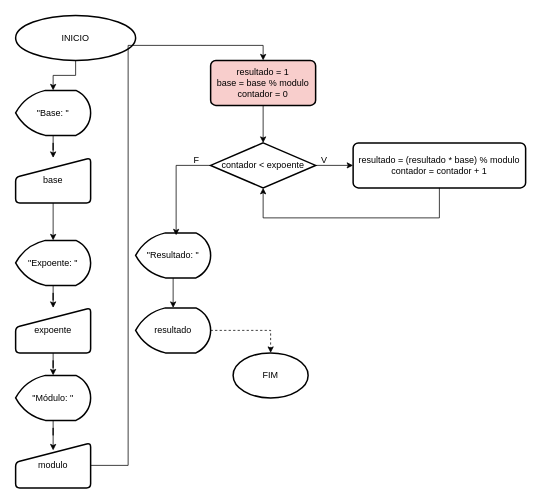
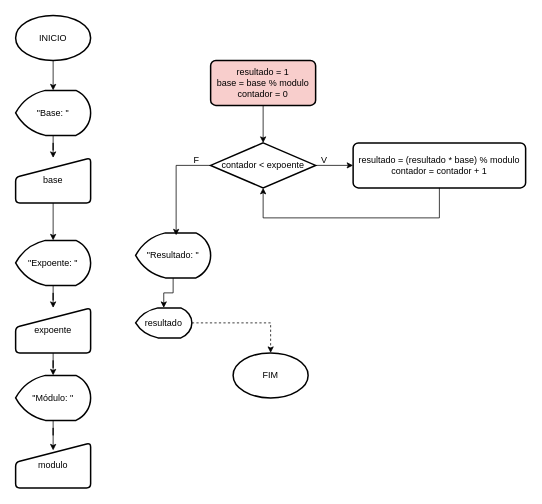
  <mxCell id="0" />
  <mxCell id="1" parent="0" />
- <mxCell id="2" value="&lt;font&gt;INICIO&lt;/font&gt;" style="strokeWidth=2;html=1;shape=mxgraph.flowchart.start_1;whiteSpace=wrap;" parent="1" vertex="1"><mxGeometry x="20" y="20" width="160" height="60" as="geometry" /></mxCell>
+ <mxCell id="2" value="&lt;font&gt;INICIO&lt;/font&gt;" style="strokeWidth=2;html=1;shape=mxgraph.flowchart.start_1;whiteSpace=wrap;" parent="1" vertex="1"><mxGeometry x="20" y="20" width="100" height="60" as="geometry" /></mxCell>
  <mxCell id="3" style="edgeStyle=orthogonalEdgeStyle;rounded=0;orthogonalLoop=1;jettySize=auto;html=1;" parent="1" source="4" target="10" edge="1"><mxGeometry relative="1" as="geometry" /></mxCell>
  <mxCell id="4" value="&lt;p&gt;&lt;font&gt;base&lt;/font&gt;&lt;/p&gt;" style="html=1;strokeWidth=2;shape=manualInput;whiteSpace=wrap;rounded=1;size=26;arcSize=11;" parent="1" vertex="1"><mxGeometry x="20" y="210" width="100" height="60" as="geometry" /></mxCell>
  <mxCell id="5" style="edgeStyle=orthogonalEdgeStyle;rounded=0;orthogonalLoop=1;jettySize=auto;html=1;entryX=0.5;entryY=0;entryDx=0;entryDy=0;" parent="1" source="6" target="4" edge="1"><mxGeometry relative="1" as="geometry" /></mxCell>
  <mxCell id="6" value="&lt;font&gt;&quot;Base: &quot;&lt;/font&gt;" style="strokeWidth=2;html=1;shape=mxgraph.flowchart.display;whiteSpace=wrap;" parent="1" vertex="1"><mxGeometry x="20" y="120" width="100" height="60" as="geometry" /></mxCell>
  <mxCell id="7" style="edgeStyle=orthogonalEdgeStyle;rounded=0;orthogonalLoop=1;jettySize=auto;html=1;" parent="1" source="8" target="13" edge="1"><mxGeometry relative="1" as="geometry" /></mxCell>
  <mxCell id="8" value="&lt;font&gt;expoente&lt;/font&gt;" style="html=1;strokeWidth=2;shape=manualInput;whiteSpace=wrap;rounded=1;size=26;arcSize=11;" parent="1" vertex="1"><mxGeometry x="20" y="410" width="100" height="60" as="geometry" /></mxCell>
  <mxCell id="9" style="edgeStyle=orthogonalEdgeStyle;rounded=0;orthogonalLoop=1;jettySize=auto;html=1;" parent="1" source="10" target="8" edge="1"><mxGeometry relative="1" as="geometry" /></mxCell>
  <mxCell id="10" value="&lt;font&gt;&quot;Expoente: &quot;&lt;/font&gt;" style="strokeWidth=2;html=1;shape=mxgraph.flowchart.display;whiteSpace=wrap;" parent="1" vertex="1"><mxGeometry x="20" y="320" width="100" height="60" as="geometry" /></mxCell>
- <mxCell id="11" style="edgeStyle=orthogonalEdgeStyle;rounded=0;orthogonalLoop=1;jettySize=auto;html=1;entryX=0.5;entryY=0;entryDx=0;entryDy=0;" parent="1" source="12" target="15" edge="1"><mxGeometry relative="1" as="geometry"><Array as="points"><mxPoint x="170" y="620" /><mxPoint x="170" y="60" /><mxPoint x="350" y="60" /></Array></mxGeometry></mxCell>
  <mxCell id="12" value="&lt;font&gt;modulo&lt;/font&gt;" style="html=1;strokeWidth=2;shape=manualInput;whiteSpace=wrap;rounded=1;size=26;arcSize=11;" parent="1" vertex="1"><mxGeometry x="20" y="590" width="100" height="60" as="geometry" /></mxCell>
  <mxCell id="13" value="&lt;font&gt;&quot;Módulo: &quot;&lt;/font&gt;" style="strokeWidth=2;html=1;shape=mxgraph.flowchart.display;whiteSpace=wrap;" parent="1" vertex="1"><mxGeometry x="20" y="500" width="100" height="60" as="geometry" /></mxCell>
  <mxCell id="14" style="edgeStyle=orthogonalEdgeStyle;rounded=0;orthogonalLoop=1;jettySize=auto;html=1;entryX=0.5;entryY=0.167;entryDx=0;entryDy=0;entryPerimeter=0;" parent="1" source="13" target="12" edge="1"><mxGeometry relative="1" as="geometry" /></mxCell>
  <mxCell id="15" value="&lt;div&gt;&lt;font&gt;resultado = 1&lt;/font&gt;&lt;/div&gt;&lt;div&gt;&lt;font&gt;base = base % modulo&lt;/font&gt;&lt;/div&gt;&lt;div&gt;&lt;font&gt;contador = 0&lt;/font&gt;&lt;/div&gt;" style="rounded=1;whiteSpace=wrap;html=1;absoluteArcSize=1;arcSize=14;strokeWidth=2;fillColor=#f8cecc;" parent="1" vertex="1"><mxGeometry x="280" y="80" width="140" height="60" as="geometry" /></mxCell>
  <mxCell id="16" style="edgeStyle=orthogonalEdgeStyle;rounded=0;orthogonalLoop=1;jettySize=auto;html=1;entryX=0;entryY=0.5;entryDx=0;entryDy=0;" parent="1" source="17" target="19" edge="1"><mxGeometry relative="1" as="geometry" /></mxCell>
  <mxCell id="17" value="contador &amp;lt; expoente" style="strokeWidth=2;html=1;shape=mxgraph.flowchart.decision;whiteSpace=wrap;" parent="1" vertex="1"><mxGeometry x="280" y="190" width="140" height="60" as="geometry" /></mxCell>
  <mxCell id="18" style="edgeStyle=orthogonalEdgeStyle;rounded=0;orthogonalLoop=1;jettySize=auto;html=1;entryX=0.5;entryY=0;entryDx=0;entryDy=0;entryPerimeter=0;" parent="1" source="15" target="17" edge="1"><mxGeometry relative="1" as="geometry" /></mxCell>
  <mxCell id="19" value="&lt;div align=&quot;center&quot;&gt;resultado = (resultado * base) % modulo&lt;/div&gt;&lt;div align=&quot;center&quot;&gt;contador = contador + 1&lt;/div&gt;" style="rounded=1;whiteSpace=wrap;html=1;absoluteArcSize=1;arcSize=14;strokeWidth=2;align=center;" parent="1" vertex="1"><mxGeometry x="470" y="190" width="230" height="60" as="geometry" /></mxCell>
  <mxCell id="20" style="edgeStyle=orthogonalEdgeStyle;rounded=0;orthogonalLoop=1;jettySize=auto;html=1;entryX=0.5;entryY=1;entryDx=0;entryDy=0;entryPerimeter=0;" parent="1" source="19" target="17" edge="1"><mxGeometry relative="1" as="geometry"><Array as="points"><mxPoint x="585" y="290" /><mxPoint x="350" y="290" /></Array></mxGeometry></mxCell>
  <mxCell id="21" value="V" style="text;html=1;align=center;verticalAlign=middle;resizable=0;points=[];autosize=1;strokeColor=none;fillColor=none;" parent="1" vertex="1"><mxGeometry x="416" y="198" width="30" height="30" as="geometry" /></mxCell>
  <mxCell id="22" style="edgeStyle=orthogonalEdgeStyle;rounded=0;orthogonalLoop=1;jettySize=auto;html=1;" parent="1" source="23" target="26" edge="1"><mxGeometry relative="1" as="geometry" /></mxCell>
  <mxCell id="23" value="&quot;Resultado: &quot;" style="strokeWidth=2;html=1;shape=mxgraph.flowchart.display;whiteSpace=wrap;" parent="1" vertex="1"><mxGeometry x="180" y="310" width="100" height="60" as="geometry" /></mxCell>
  <mxCell id="24" style="edgeStyle=orthogonalEdgeStyle;rounded=0;orthogonalLoop=1;jettySize=auto;html=1;entryX=0.54;entryY=0.054;entryDx=0;entryDy=0;entryPerimeter=0;" parent="1" source="17" target="23" edge="1"><mxGeometry relative="1" as="geometry"><Array as="points"><mxPoint x="234" y="220" /></Array></mxGeometry></mxCell>
  <mxCell id="25" value="F" style="text;html=1;align=center;verticalAlign=middle;resizable=0;points=[];autosize=1;strokeColor=none;fillColor=none;" parent="1" vertex="1"><mxGeometry x="246" y="198" width="30" height="30" as="geometry" /></mxCell>
- <mxCell id="26" value="resultado" style="strokeWidth=2;html=1;shape=mxgraph.flowchart.display;whiteSpace=wrap;" parent="1" vertex="1"><mxGeometry x="180" y="410" width="100" height="60" as="geometry" /></mxCell>
+ <mxCell id="26" value="resultado" style="strokeWidth=2;html=1;shape=mxgraph.flowchart.display;whiteSpace=wrap;" parent="1" vertex="1"><mxGeometry x="180" y="410" width="75" height="40" as="geometry" /></mxCell>
  <mxCell id="27" value="FIM" style="strokeWidth=2;html=1;shape=mxgraph.flowchart.start_1;whiteSpace=wrap;" parent="1" vertex="1"><mxGeometry x="310" y="470" width="100" height="60" as="geometry" /></mxCell>
  <mxCell id="28" style="edgeStyle=orthogonalEdgeStyle;rounded=0;orthogonalLoop=1;jettySize=auto;html=1;entryX=0.5;entryY=0;entryDx=0;entryDy=0;entryPerimeter=0;dashed=1;" parent="1" source="26" target="27" edge="1"><mxGeometry relative="1" as="geometry" /></mxCell>
  <mxCell id="29" style="edgeStyle=orthogonalEdgeStyle;rounded=0;orthogonalLoop=1;jettySize=auto;html=1;entryX=0.5;entryY=0;entryDx=0;entryDy=0;entryPerimeter=0;" parent="1" source="2" target="6" edge="1"><mxGeometry relative="1" as="geometry" /></mxCell>
